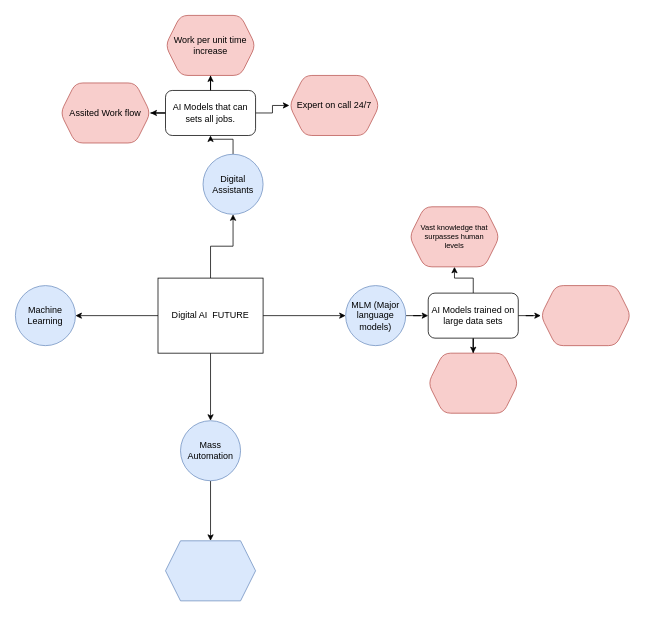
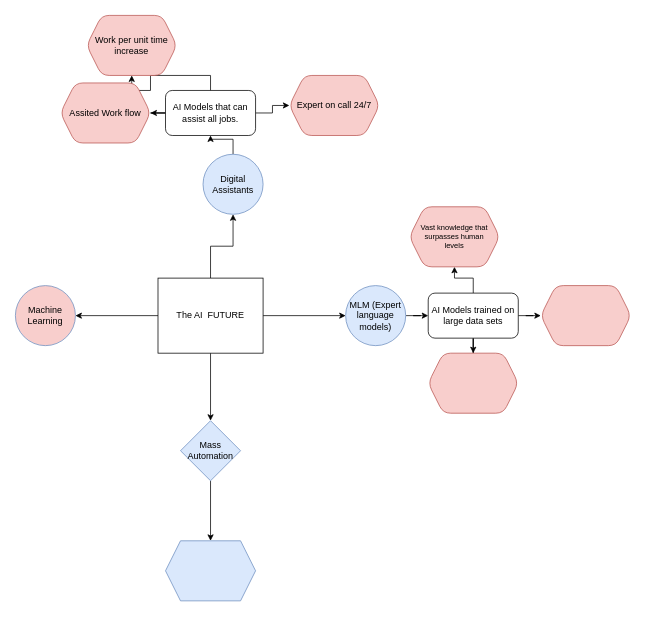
  <mxCell id="0" />
  <mxCell id="1" parent="0" />
  <mxCell id="2" value="" style="edgeStyle=orthogonalEdgeStyle;rounded=0;orthogonalLoop=1;jettySize=auto;html=1;" edge="1" parent="1" source="6" target="8"><mxGeometry relative="1" as="geometry" /></mxCell>
  <mxCell id="3" value="" style="edgeStyle=orthogonalEdgeStyle;rounded=0;orthogonalLoop=1;jettySize=auto;html=1;" edge="1" parent="1" source="6" target="10"><mxGeometry relative="1" as="geometry" /></mxCell>
  <mxCell id="4" value="" style="edgeStyle=orthogonalEdgeStyle;rounded=0;orthogonalLoop=1;jettySize=auto;html=1;" edge="1" parent="1" source="6" target="12"><mxGeometry relative="1" as="geometry" /></mxCell>
  <mxCell id="5" value="" style="edgeStyle=orthogonalEdgeStyle;rounded=0;orthogonalLoop=1;jettySize=auto;html=1;" edge="1" parent="1" source="6" target="13"><mxGeometry relative="1" as="geometry" /></mxCell>
- <mxCell id="6" value="Digital AI &amp;nbsp;FUTURE" style="rounded=0;whiteSpace=wrap;html=1;" vertex="1" parent="1"><mxGeometry x="210" y="370" width="140" height="100" as="geometry" /></mxCell>
+ <mxCell id="6" value="The AI &amp;nbsp;FUTURE" style="rounded=0;whiteSpace=wrap;html=1;" vertex="1" parent="1"><mxGeometry x="210" y="370" width="140" height="100" as="geometry" /></mxCell>
  <mxCell id="7" value="" style="edgeStyle=orthogonalEdgeStyle;rounded=0;orthogonalLoop=1;jettySize=auto;html=1;" edge="1" parent="1" source="8" target="24"><mxGeometry relative="1" as="geometry" /></mxCell>
- <mxCell id="8" value="MLM (Major language models)" style="ellipse;whiteSpace=wrap;html=1;rounded=0;fillColor=#dae8fc;strokeColor=#6c8ebf;" vertex="1" parent="1"><mxGeometry x="460" y="380" width="80" height="80" as="geometry" /></mxCell>
+ <mxCell id="8" value="MLM (Expert language models)" style="ellipse;whiteSpace=wrap;html=1;rounded=0;fillColor=#dae8fc;strokeColor=#6c8ebf;" vertex="1" parent="1"><mxGeometry x="460" y="380" width="80" height="80" as="geometry" /></mxCell>
  <mxCell id="9" value="" style="edgeStyle=orthogonalEdgeStyle;rounded=0;orthogonalLoop=1;jettySize=auto;html=1;" edge="1" parent="1" source="10" target="17"><mxGeometry relative="1" as="geometry" /></mxCell>
  <mxCell id="10" value="Digital Assistants" style="ellipse;whiteSpace=wrap;html=1;rounded=0;fillColor=#dae8fc;strokeColor=#6c8ebf;" vertex="1" parent="1"><mxGeometry x="270" y="205" width="80" height="80" as="geometry" /></mxCell>
  <mxCell id="11" value="" style="edgeStyle=orthogonalEdgeStyle;rounded=0;orthogonalLoop=1;jettySize=auto;html=1;" edge="1" parent="1" source="12" target="28"><mxGeometry relative="1" as="geometry" /></mxCell>
- <mxCell id="12" value="Mass Automation" style="ellipse;whiteSpace=wrap;html=1;rounded=0;fillColor=#dae8fc;strokeColor=#6c8ebf;" vertex="1" parent="1"><mxGeometry x="240" y="560" width="80" height="80" as="geometry" /></mxCell>
- <mxCell id="13" value="Machine Learning" style="ellipse;whiteSpace=wrap;html=1;rounded=0;fillColor=#dae8fc;strokeColor=#6c8ebf;" vertex="1" parent="1"><mxGeometry x="20" y="380" width="80" height="80" as="geometry" /></mxCell>
+ <mxCell id="12" value="Mass Automation" style="rhombus;whiteSpace=wrap;html=1;fillColor=#dae8fc;strokeColor=#6c8ebf;" vertex="1" parent="1"><mxGeometry x="240" y="560" width="80" height="80" as="geometry" /></mxCell>
+ <mxCell id="13" value="Machine Learning" style="ellipse;whiteSpace=wrap;html=1;rounded=0;fillColor=#f8cecc;strokeColor=#6c8ebf;" vertex="1" parent="1"><mxGeometry x="20" y="380" width="80" height="80" as="geometry" /></mxCell>
  <mxCell id="14" value="" style="edgeStyle=orthogonalEdgeStyle;rounded=0;orthogonalLoop=1;jettySize=auto;html=1;" edge="1" parent="1" source="17" target="18"><mxGeometry relative="1" as="geometry" /></mxCell>
  <mxCell id="15" value="" style="edgeStyle=orthogonalEdgeStyle;rounded=0;orthogonalLoop=1;jettySize=auto;html=1;" edge="1" parent="1" source="17" target="19"><mxGeometry relative="1" as="geometry" /></mxCell>
  <mxCell id="16" value="" style="edgeStyle=orthogonalEdgeStyle;rounded=0;orthogonalLoop=1;jettySize=auto;html=1;" edge="1" parent="1" source="17" target="20"><mxGeometry relative="1" as="geometry" /></mxCell>
- <mxCell id="17" value="AI Models that can sets all jobs." style="rounded=1;whiteSpace=wrap;html=1;" vertex="1" parent="1"><mxGeometry x="220" y="120" width="120" height="60" as="geometry" /></mxCell>
+ <mxCell id="17" value="AI Models that can assist all jobs." style="rounded=1;whiteSpace=wrap;html=1;" vertex="1" parent="1"><mxGeometry x="220" y="120" width="120" height="60" as="geometry" /></mxCell>
  <mxCell id="18" value="Assited Work flow" style="shape=hexagon;perimeter=hexagonPerimeter2;whiteSpace=wrap;html=1;fixedSize=1;rounded=1;fillColor=#f8cecc;strokeColor=#b85450;" vertex="1" parent="1"><mxGeometry x="80" y="110" width="120" height="80" as="geometry" /></mxCell>
- <mxCell id="19" value="Work per unit time increase" style="shape=hexagon;perimeter=hexagonPerimeter2;whiteSpace=wrap;html=1;fixedSize=1;rounded=1;fillColor=#f8cecc;strokeColor=#b85450;" vertex="1" parent="1"><mxGeometry x="220" y="20" width="120" height="80" as="geometry" /></mxCell>
+ <mxCell id="19" value="Work per unit time increase" style="shape=hexagon;perimeter=hexagonPerimeter2;whiteSpace=wrap;html=1;fixedSize=1;rounded=1;fillColor=#f8cecc;strokeColor=#b85450;" vertex="1" parent="1"><mxGeometry x="115" y="20" width="120" height="80" as="geometry" /></mxCell>
  <mxCell id="20" value="Expert on call 24/7" style="shape=hexagon;perimeter=hexagonPerimeter2;whiteSpace=wrap;html=1;fixedSize=1;rounded=1;fillColor=#f8cecc;strokeColor=#b85450;" vertex="1" parent="1"><mxGeometry x="385" y="100" width="120" height="80" as="geometry" /></mxCell>
  <mxCell id="21" value="" style="edgeStyle=orthogonalEdgeStyle;rounded=0;orthogonalLoop=1;jettySize=auto;html=1;" edge="1" parent="1" source="24" target="25"><mxGeometry relative="1" as="geometry" /></mxCell>
  <mxCell id="22" value="" style="edgeStyle=orthogonalEdgeStyle;rounded=0;orthogonalLoop=1;jettySize=auto;html=1;" edge="1" parent="1" source="24" target="26"><mxGeometry relative="1" as="geometry" /></mxCell>
  <mxCell id="23" value="" style="edgeStyle=orthogonalEdgeStyle;rounded=0;orthogonalLoop=1;jettySize=auto;html=1;" edge="1" parent="1" source="24" target="27"><mxGeometry relative="1" as="geometry" /></mxCell>
  <mxCell id="24" value="AI Models trained on large data sets" style="whiteSpace=wrap;html=1;rounded=1;" vertex="1" parent="1"><mxGeometry x="570" y="390" width="120" height="60" as="geometry" /></mxCell>
  <mxCell id="25" value="Vast knowledge that surpasses human &lt;br&gt;levels" style="shape=hexagon;perimeter=hexagonPerimeter2;whiteSpace=wrap;html=1;fixedSize=1;rounded=1;fillColor=#f8cecc;strokeColor=#b85450;fontSize=10;" vertex="1" parent="1"><mxGeometry x="545" y="275" width="120" height="80" as="geometry" /></mxCell>
  <mxCell id="26" value="" style="shape=hexagon;perimeter=hexagonPerimeter2;whiteSpace=wrap;html=1;fixedSize=1;rounded=1;fillColor=#f8cecc;strokeColor=#b85450;" vertex="1" parent="1"><mxGeometry x="720" y="380" width="120" height="80" as="geometry" /></mxCell>
  <mxCell id="27" value="" style="shape=hexagon;perimeter=hexagonPerimeter2;whiteSpace=wrap;html=1;fixedSize=1;rounded=1;fillColor=#f8cecc;strokeColor=#b85450;" vertex="1" parent="1"><mxGeometry x="570" y="470" width="120" height="80" as="geometry" /></mxCell>
  <mxCell id="28" value="" style="shape=hexagon;perimeter=hexagonPerimeter2;whiteSpace=wrap;html=1;fixedSize=1;fillColor=#dae8fc;strokeColor=#6c8ebf;rounded=0;" vertex="1" parent="1"><mxGeometry x="220" y="720" width="120" height="80" as="geometry" /></mxCell>
